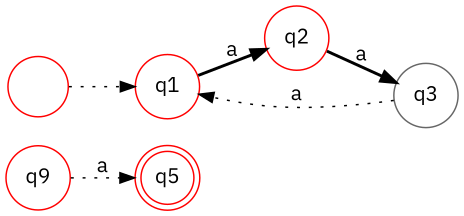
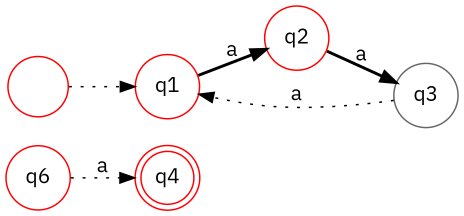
  digraph {
    fontname="IBM Plex Sans"
    rankdir=LR
    node [color=red fontname="IBM Plex Sans" margin=0.1 shape=circle]
    edge [fontname="IBM Plex Sans" style=dotted]
-   q4 [margin=0 shape=doublecircle label=q5]
+   q4 [margin=0 shape=doublecircle]
    " " [width=0]
    q1
    q2
    q3 [color=gray40]
-   q6 [label=q9]
+   q6
    " " -> q1
    q1 -> q2 [label=a style=bold]
    q2 -> q3 [label=a style=bold]
    q3 -> q1 [label=a]
    q6 -> q4 [label=a]
  }
